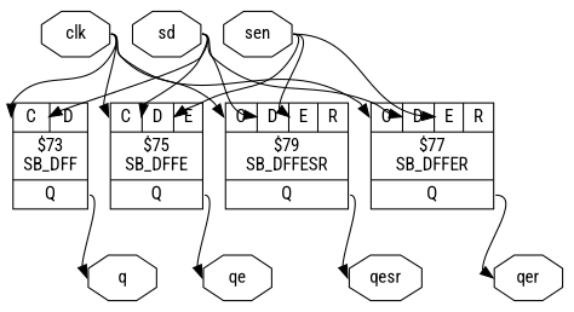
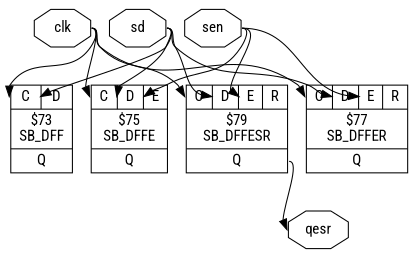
  digraph {
    fontname="Roboto Condensed"
    rankdir=TB
    remincross=true
    node [color=black fontcolor=black fontname="Roboto Condensed" shape=octagon]
    edge [color=black fontname="Roboto Condensed" headport="p10:w" tailport=e]
    n1 [label=clk]
    n2 [label="{{<p10> C|<p11> D}|$73\nSB_DFF|{<p12> Q}}" shape=record color="" fontcolor=""]
    n3 [label="{{<p10> C|<p11> D|<p14> E}|$75\nSB_DFFE|{<p12> Q}}" shape=record color="" fontcolor=""]
    n4 [label="{{<p10> C|<p11> D|<p14> E|<p16> R}|$79\nSB_DFFESR|{<p12> Q}}" shape=record color="" fontcolor=""]
    n5 [label="{{<p10> C|<p11> D|<p14> E|<p16> R}|$77\nSB_DFFER|{<p12> Q}}" shape=record color="" fontcolor=""]
-   n6 [label=q]
-   n7 [label=qe]
    n8 [label=qesr]
-   n9 [label=qer]
    n10 [label=sd]
    n11 [label=sen]
    n1 -> n2
    n1 -> n3
    n1 -> n4
    n1 -> n5
-   n2 -> n6 [headport=w tailport="p12:e"]
-   n3 -> n7 [headport=w tailport="p12:e"]
    n4 -> n8 [headport=w tailport="p12:e"]
-   n5 -> n9 [headport=w tailport="p12:e"]
    n10 -> n2 [headport="p11:w"]
    n10 -> n3 [headport="p11:w"]
    n10 -> n4 [headport="p11:w"]
    n10 -> n5 [headport="p11:w"]
    n11 -> n3 [headport="p14:w"]
    n11 -> n4 [headport="p14:w"]
    n11 -> n5 [headport="p14:w"]
  }
